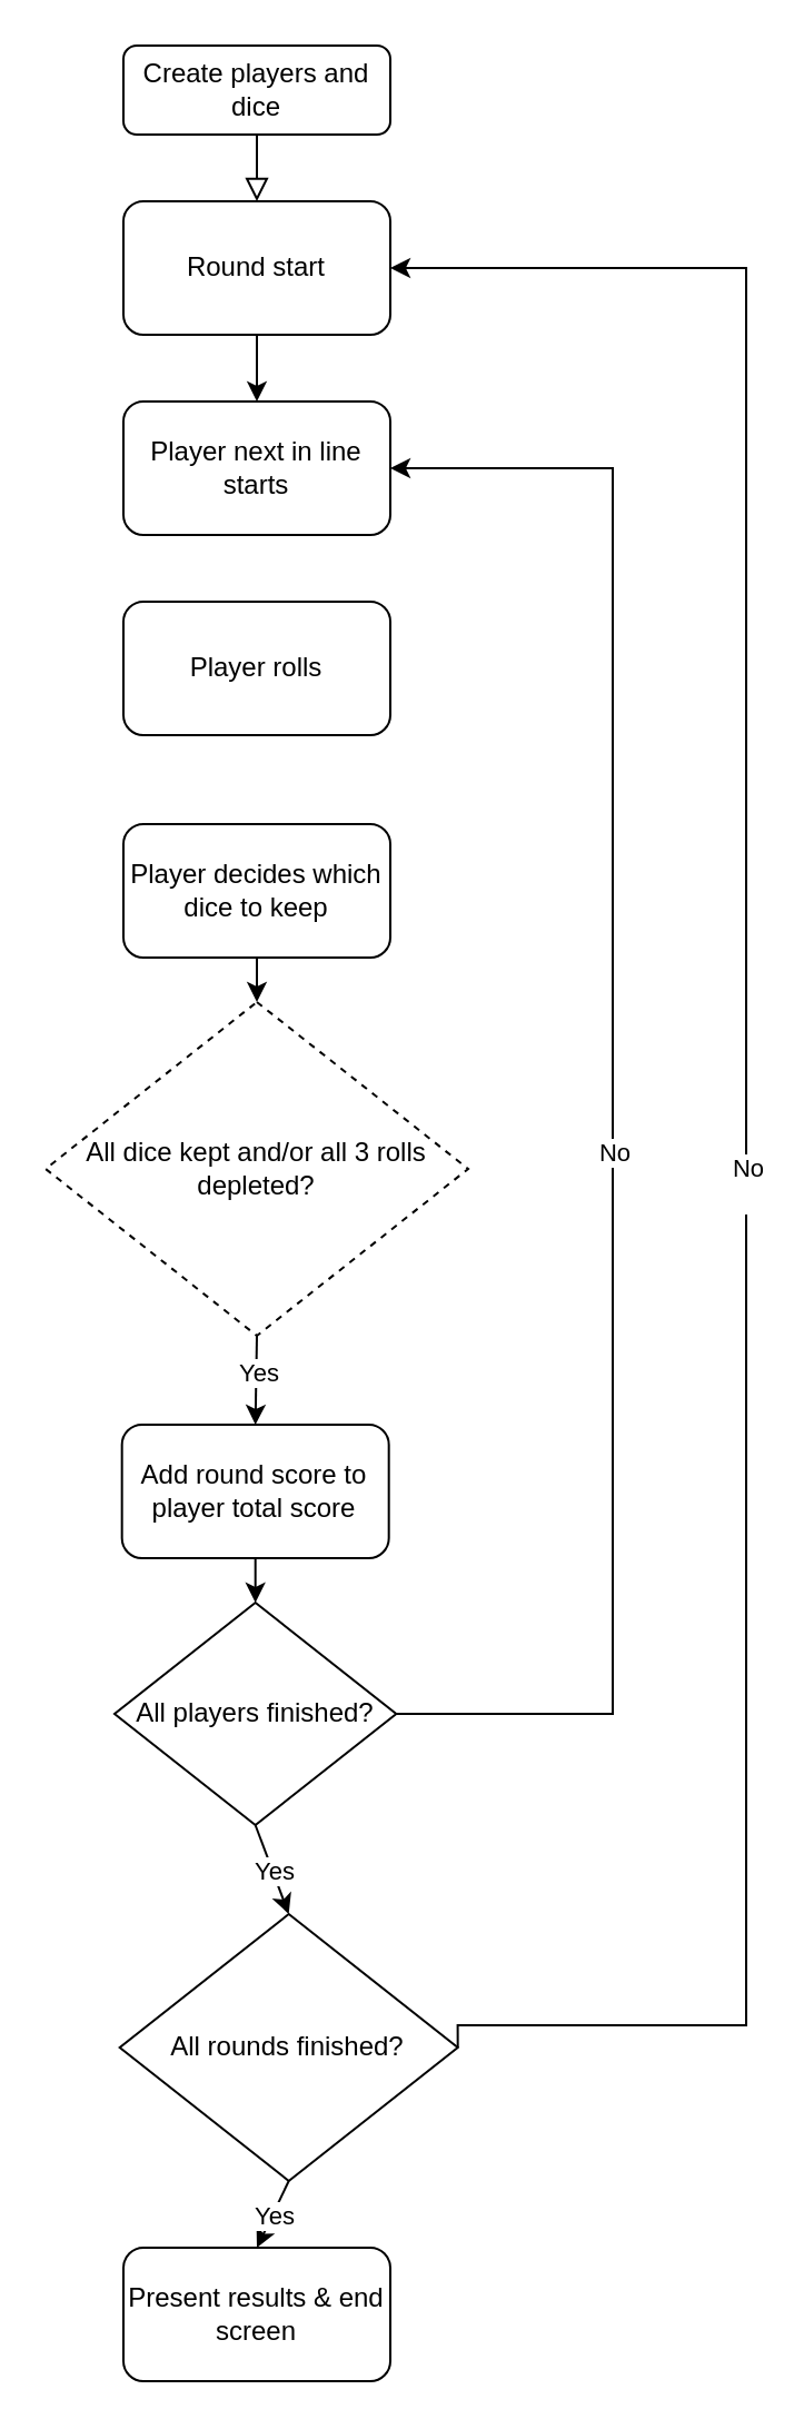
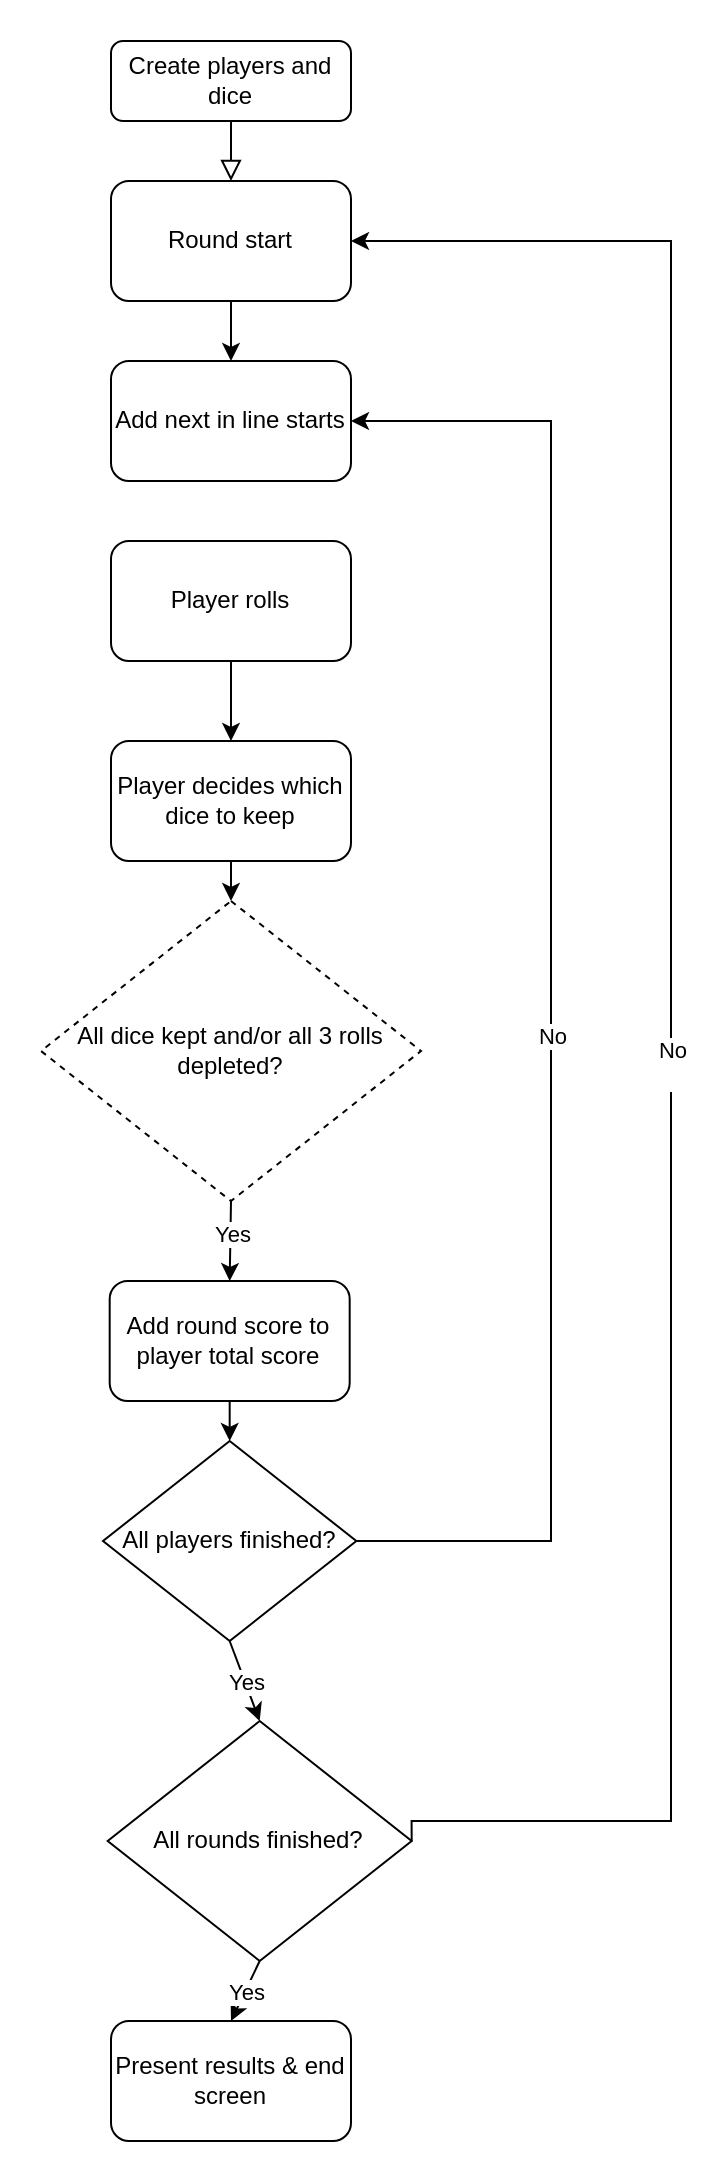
  <mxCell id="0" />
  <mxCell id="1" parent="0" />
  <mxCell id="2" value="" style="rounded=0;html=1;jettySize=auto;orthogonalLoop=1;fontSize=11;endArrow=block;endFill=0;endSize=8;strokeWidth=1;shadow=0;labelBackgroundColor=none;edgeStyle=orthogonalEdgeStyle;entryX=0.5;entryY=0;entryDx=0;entryDy=0;" parent="1" source="3" target="4" edge="1"><mxGeometry relative="1" as="geometry"><mxPoint x="135" y="160" as="targetPoint" /></mxGeometry></mxCell>
  <mxCell id="3" value="Create players and dice" style="rounded=1;whiteSpace=wrap;html=1;fontSize=12;glass=0;strokeWidth=1;shadow=0;" parent="1" vertex="1"><mxGeometry x="55" y="20" width="120" height="40" as="geometry" /></mxCell>
  <mxCell id="4" value="Round start" style="rounded=1;whiteSpace=wrap;html=1;" vertex="1" parent="1"><mxGeometry x="55" y="90" width="120" height="60" as="geometry" /></mxCell>
  <mxCell id="5" value="Player rolls" style="rounded=1;whiteSpace=wrap;html=1;" vertex="1" parent="1"><mxGeometry x="55" y="270" width="120" height="60" as="geometry" /></mxCell>
  <mxCell id="6" value="" style="endArrow=classic;html=1;exitX=0.5;exitY=1;exitDx=0;exitDy=0;entryX=0.5;entryY=0;entryDx=0;entryDy=0;" edge="1" parent="1" source="4" target="9"><mxGeometry width="50" height="50" relative="1" as="geometry"><mxPoint x="275" y="220" as="sourcePoint" /><mxPoint x="325" y="170" as="targetPoint" /></mxGeometry></mxCell>
  <mxCell id="7" value="Player decides which dice to keep" style="rounded=1;whiteSpace=wrap;html=1;" vertex="1" parent="1"><mxGeometry x="55" y="370" width="120" height="60" as="geometry" /></mxCell>
- <mxCell id="9" value="Player next in line starts" style="rounded=1;whiteSpace=wrap;html=1;" vertex="1" parent="1"><mxGeometry x="55" y="180" width="120" height="60" as="geometry" /></mxCell>
+ <mxCell id="8" value="" style="endArrow=classic;html=1;exitX=0.5;exitY=1;exitDx=0;exitDy=0;entryX=0.5;entryY=0;entryDx=0;entryDy=0;" edge="1" parent="1" source="5" target="7"><mxGeometry width="50" height="50" relative="1" as="geometry"><mxPoint x="275" y="280" as="sourcePoint" /><mxPoint x="325" y="230" as="targetPoint" /></mxGeometry></mxCell>
+ <mxCell id="9" value="Add next in line starts" style="rounded=1;whiteSpace=wrap;html=1;" vertex="1" parent="1"><mxGeometry x="55" y="180" width="120" height="60" as="geometry" /></mxCell>
  <mxCell id="10" value="All dice kept and/or all 3 rolls depleted?" style="rhombus;whiteSpace=wrap;html=1;dashed=1;" vertex="1" parent="1"><mxGeometry x="20" y="450" width="190" height="150" as="geometry" /></mxCell>
  <mxCell id="11" value="" style="endArrow=classic;html=1;exitX=0.5;exitY=1;exitDx=0;exitDy=0;entryX=0.5;entryY=0;entryDx=0;entryDy=0;" edge="1" parent="1" source="7" target="10"><mxGeometry width="50" height="50" relative="1" as="geometry"><mxPoint x="235" y="410" as="sourcePoint" /><mxPoint x="285" y="360" as="targetPoint" /></mxGeometry></mxCell>
  <mxCell id="12" style="edgeStyle=orthogonalEdgeStyle;rounded=0;orthogonalLoop=1;jettySize=auto;html=1;exitX=1;exitY=0.5;exitDx=0;exitDy=0;entryX=1;entryY=0.5;entryDx=0;entryDy=0;" edge="1" parent="1" source="14" target="9"><mxGeometry relative="1" as="geometry"><Array as="points"><mxPoint x="275" y="770" /><mxPoint x="275" y="210" /></Array></mxGeometry></mxCell>
  <mxCell id="13" value="No" style="edgeLabel;html=1;align=center;verticalAlign=middle;resizable=0;points=[];" vertex="1" connectable="0" parent="12"><mxGeometry x="-0.076" relative="1" as="geometry"><mxPoint as="offset" /></mxGeometry></mxCell>
  <mxCell id="14" value="All players finished?" style="rhombus;whiteSpace=wrap;html=1;" vertex="1" parent="1"><mxGeometry x="51" y="720" width="126.67" height="100" as="geometry" /></mxCell>
  <mxCell id="15" value="" style="endArrow=classic;html=1;exitX=0.5;exitY=1;exitDx=0;exitDy=0;entryX=0.5;entryY=0;entryDx=0;entryDy=0;" edge="1" parent="1" source="10" target="25"><mxGeometry width="50" height="50" relative="1" as="geometry"><mxPoint x="355" y="500" as="sourcePoint" /><mxPoint x="405" y="450" as="targetPoint" /></mxGeometry></mxCell>
  <mxCell id="16" value="Yes" style="edgeLabel;html=1;align=center;verticalAlign=middle;resizable=0;points=[];" vertex="1" connectable="0" parent="15"><mxGeometry x="-0.2" y="1" relative="1" as="geometry"><mxPoint as="offset" /></mxGeometry></mxCell>
  <mxCell id="17" style="edgeStyle=orthogonalEdgeStyle;rounded=0;orthogonalLoop=1;jettySize=auto;html=1;exitX=1;exitY=0.5;exitDx=0;exitDy=0;entryX=1;entryY=0.5;entryDx=0;entryDy=0;" edge="1" parent="1" source="19" target="4"><mxGeometry relative="1" as="geometry"><Array as="points"><mxPoint x="335" y="910" /><mxPoint x="335" y="120" /></Array></mxGeometry></mxCell>
  <mxCell id="18" value="&lt;div&gt;No&lt;/div&gt;&lt;div&gt;&lt;br&gt;&lt;/div&gt;" style="edgeLabel;html=1;align=center;verticalAlign=middle;resizable=0;points=[];" vertex="1" connectable="0" parent="17"><mxGeometry x="-0.137" y="-7" relative="1" as="geometry"><mxPoint x="-7" y="-48" as="offset" /></mxGeometry></mxCell>
  <mxCell id="19" value="All rounds finished?" style="rhombus;whiteSpace=wrap;html=1;" vertex="1" parent="1"><mxGeometry x="53.34" y="860" width="152" height="120" as="geometry" /></mxCell>
  <mxCell id="20" value="" style="endArrow=classic;html=1;exitX=0.5;exitY=1;exitDx=0;exitDy=0;entryX=0.5;entryY=0;entryDx=0;entryDy=0;" edge="1" parent="1" source="14" target="19"><mxGeometry width="50" height="50" relative="1" as="geometry"><mxPoint x="305" y="580" as="sourcePoint" /><mxPoint x="355" y="530" as="targetPoint" /></mxGeometry></mxCell>
  <mxCell id="21" value="Yes" style="edgeLabel;html=1;align=center;verticalAlign=middle;resizable=0;points=[];" vertex="1" connectable="0" parent="20"><mxGeometry x="0.022" y="1" relative="1" as="geometry"><mxPoint as="offset" /></mxGeometry></mxCell>
  <mxCell id="22" value="Present results &amp;amp; end screen" style="rounded=1;whiteSpace=wrap;html=1;" vertex="1" parent="1"><mxGeometry x="55" y="1010" width="120" height="60" as="geometry" /></mxCell>
  <mxCell id="23" value="" style="endArrow=classic;html=1;exitX=0.5;exitY=1;exitDx=0;exitDy=0;entryX=0.5;entryY=0;entryDx=0;entryDy=0;" edge="1" parent="1" source="19" target="22"><mxGeometry width="50" height="50" relative="1" as="geometry"><mxPoint x="125" y="800" as="sourcePoint" /><mxPoint x="115" y="1010" as="targetPoint" /></mxGeometry></mxCell>
  <mxCell id="24" value="Yes" style="edgeLabel;html=1;align=center;verticalAlign=middle;resizable=0;points=[];" vertex="1" connectable="0" parent="23"><mxGeometry x="0.022" y="1" relative="1" as="geometry"><mxPoint as="offset" /></mxGeometry></mxCell>
  <mxCell id="25" value="Add round score to player total score" style="rounded=1;whiteSpace=wrap;html=1;" vertex="1" parent="1"><mxGeometry x="54.34" y="640" width="120" height="60" as="geometry" /></mxCell>
  <mxCell id="26" value="" style="endArrow=classic;html=1;exitX=0.5;exitY=1;exitDx=0;exitDy=0;entryX=0.5;entryY=0;entryDx=0;entryDy=0;" edge="1" parent="1" source="25" target="14"><mxGeometry width="50" height="50" relative="1" as="geometry"><mxPoint x="154" y="720" as="sourcePoint" /><mxPoint x="204" y="670" as="targetPoint" /></mxGeometry></mxCell>
